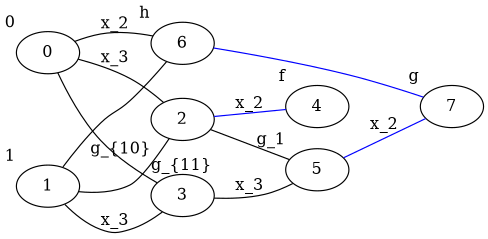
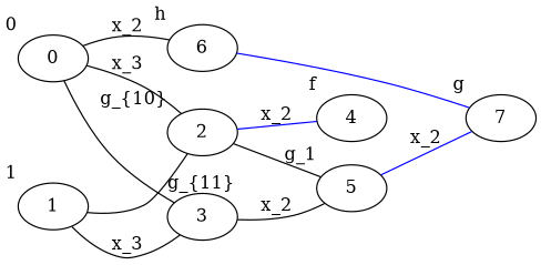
  graph {
    rankdir=LR
    node [style=pole]
    0 [xlabel=0]
    2 [style=inner xlabel="g_{10}"]
    3 [style=inner xlabel="g_{11}"]
    6 [xlabel=h]
    4 [xlabel=f]
    5 [style=inner xlabel=g_1]
    7 [xlabel=g]
    1 [xlabel=1]
    0 -- 2 [label=x_3]
    0 -- 3 [label=" " texlbl="$\overline{x}_3$"]
    0 -- 6 [label=x_2]
    2 -- 4 [color=blue label=x_2]
    2 -- 5 [label=" " texlbl="$\overline{x}_2$"]
-   3 -- 5 [label=x_3]
+   3 -- 5 [label=x_2]
    6 -- 7 [color=blue label=" " texlbl="$\overline{x}_1$"]
    5 -- 7 [color=blue label=x_2]
    1 -- 2 [label=" " texlbl="$\overline{x}_3$"]
    1 -- 3 [label=x_3]
-   1 -- 6 [label=" " texlbl="$\overline{x}_2$"]
  }
